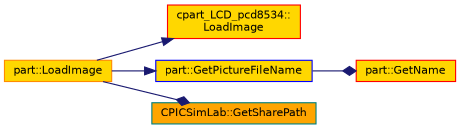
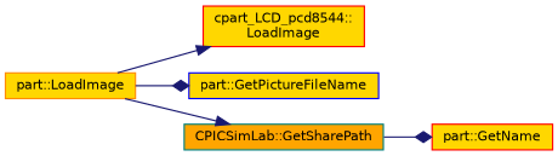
  digraph {
    rankdir=LR
    node [color=red fillcolor=gold fontname=Helvetica fontsize=10 shape=record style=filled]
    edge [arrowhead=normal color=midnightblue fontname=Helvetica fontsize=10 labelfontname=Helvetica labelfontsize=10 style=solid]
-   n1 [fontcolor=black height=0.2 label="cpart_LCD_pcd8534::\lLoadImage" width=0.4]
+   n1 [fontcolor=black height=0.2 label="cpart_LCD_pcd8544::\lLoadImage" width=0.4]
    n2 [color=darkorange height=0.2 label="part::LoadImage" width=0.4]
    n3 [color=blue height=0.2 label="part::GetPictureFileName" width=0.4]
    n4 [color=teal fillcolor=orange height=0.2 label="CPICSimLab::GetSharePath" width=0.4]
    n5 [height=0.2 label="part::GetName" width=0.4]
    n2 -> n1
-   n2 -> n3
-   n2 -> n4 [arrowhead=diamond]
-   n3 -> n5 [arrowhead=diamond]
+   n2 -> n3 [arrowhead=diamond]
+   n2 -> n4
+   n4 -> n5 [arrowhead=diamond]
  }
